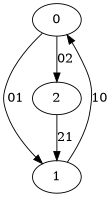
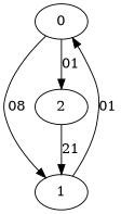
  digraph {
    0
    1
    2
-   0 -> 1 [label=01]
-   0 -> 2 [label=02]
-   1 -> 0 [label=10]
+   0 -> 1 [label=08]
+   0 -> 2 [label=01]
+   1 -> 0 [label=01]
    2 -> 1 [label=21]
  }
